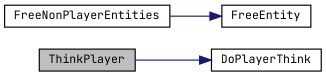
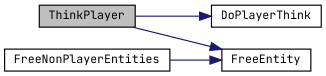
  digraph {
    fontname="JetBrains Mono"
    rankdir=LR
    node [color=black fillcolor=white fontname="JetBrains Mono" fontsize=10 shape=record style=filled]
    edge [color=midnightblue fontname="JetBrains Mono" fontsize=10 labelfontname=Helvetica labelfontsize=10 style=solid]
    n1 [fillcolor=grey75 fontcolor=black height=0.2 label=ThinkPlayer width=0.4]
    n2 [height=0.2 label=DoPlayerThink width=0.4]
    n3 [height=0.2 label=FreeEntity width=0.4]
    n4 [height=0.2 label=FreeNonPlayerEntities width=0.4]
    n1 -> n2
+   n1 -> n3
    n4 -> n3
  }
